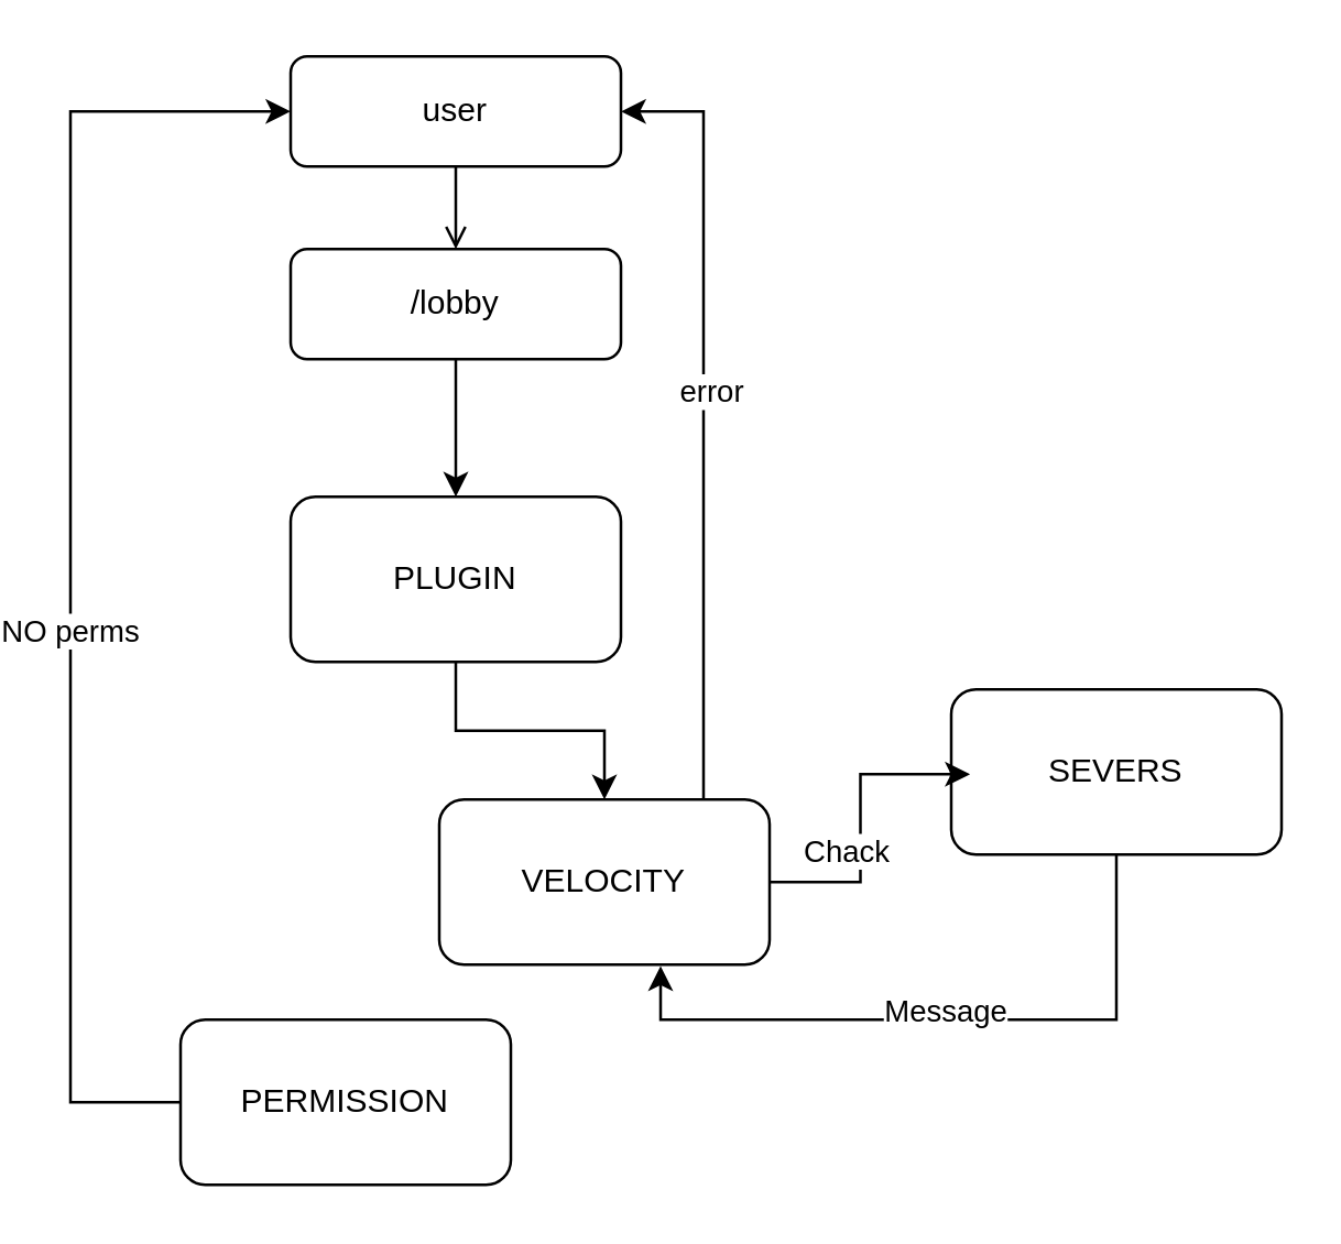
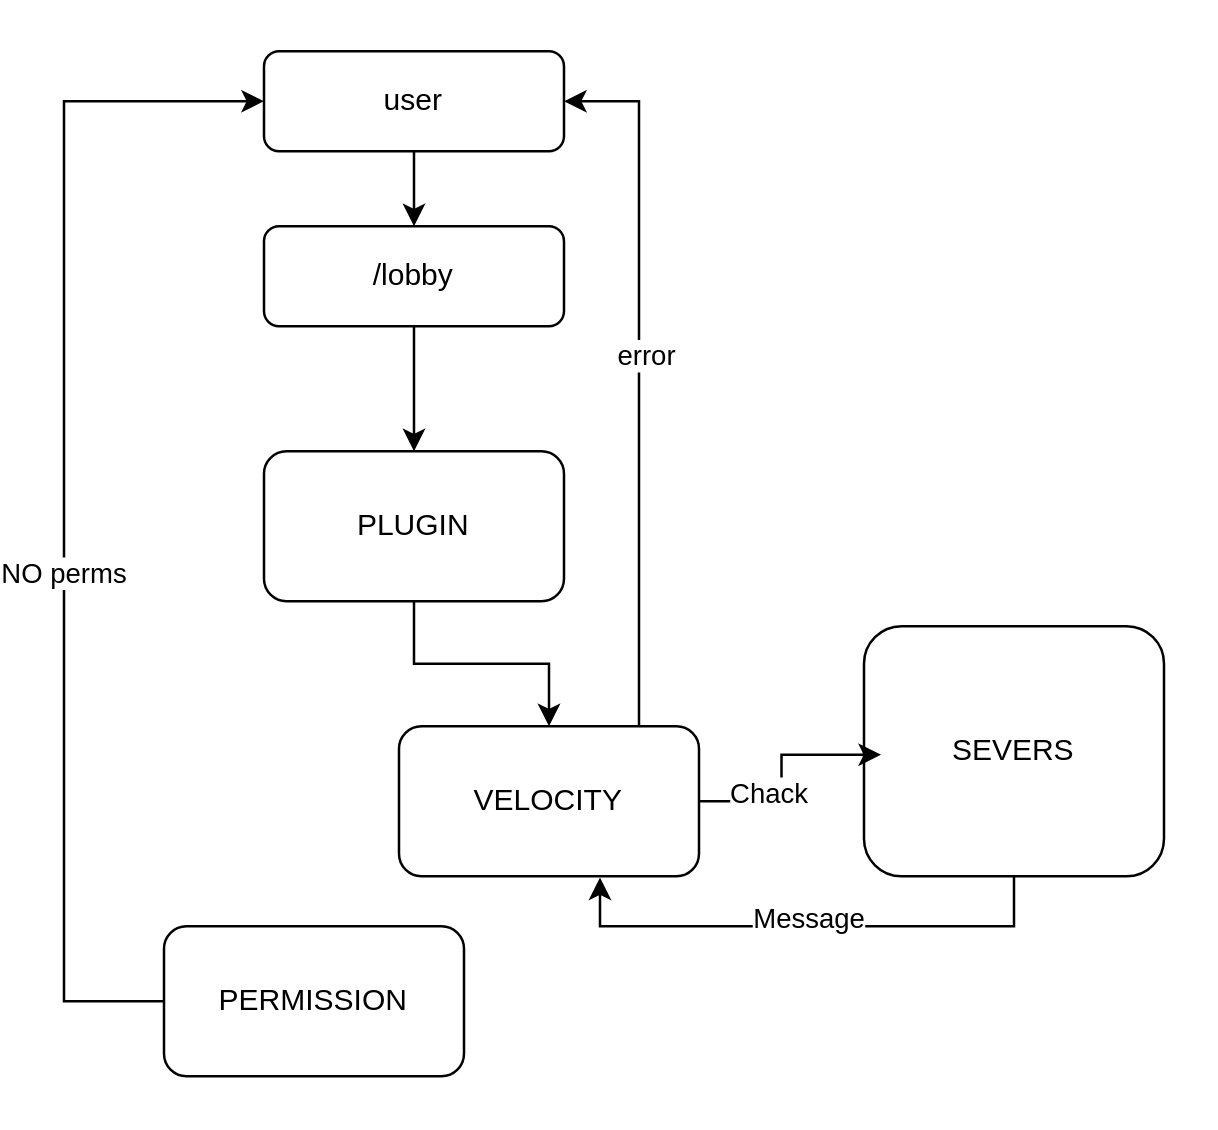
  <mxCell id="0" />
  <mxCell id="1" parent="0" />
  <mxCell id="2" value="" style="edgeStyle=orthogonalEdgeStyle;rounded=0;orthogonalLoop=1;jettySize=auto;html=1;" edge="1" parent="1" source="3" target="5"><mxGeometry relative="1" as="geometry" /></mxCell>
  <mxCell id="3" value="/lobby" style="rounded=1;whiteSpace=wrap;html=1;" vertex="1" parent="1"><mxGeometry x="100" y="90" width="120" height="40" as="geometry" /></mxCell>
  <mxCell id="4" style="edgeStyle=orthogonalEdgeStyle;rounded=0;orthogonalLoop=1;jettySize=auto;html=1;" edge="1" parent="1" source="5" target="8"><mxGeometry relative="1" as="geometry" /></mxCell>
  <mxCell id="5" value="PLUGIN" style="rounded=1;whiteSpace=wrap;html=1;" vertex="1" parent="1"><mxGeometry x="100" y="180" width="120" height="60" as="geometry" /></mxCell>
  <mxCell id="6" style="edgeStyle=orthogonalEdgeStyle;rounded=0;orthogonalLoop=1;jettySize=auto;html=1;" edge="1" parent="1"><mxGeometry relative="1" as="geometry"><mxPoint x="250.004" y="290" as="sourcePoint" /><mxPoint x="220" y="40" as="targetPoint" /><Array as="points"><mxPoint x="250" y="40" /></Array></mxGeometry></mxCell>
  <mxCell id="7" value="error" style="edgeLabel;html=1;align=center;verticalAlign=middle;resizable=0;points=[];" vertex="1" connectable="0" parent="6"><mxGeometry x="0.059" y="-2" relative="1" as="geometry"><mxPoint as="offset" /></mxGeometry></mxCell>
  <mxCell id="8" value="VELOCITY" style="rounded=1;whiteSpace=wrap;html=1;" vertex="1" parent="1"><mxGeometry x="154" y="290" width="120" height="60" as="geometry" /></mxCell>
  <mxCell id="9" style="edgeStyle=orthogonalEdgeStyle;rounded=0;orthogonalLoop=1;jettySize=auto;html=1;entryX=0.67;entryY=1.008;entryDx=0;entryDy=0;entryPerimeter=0;" edge="1" parent="1" source="11" target="8"><mxGeometry relative="1" as="geometry"><mxPoint x="400" y="390" as="targetPoint" /><Array as="points"><mxPoint x="400" y="370" /><mxPoint x="234" y="370" /></Array></mxGeometry></mxCell>
  <mxCell id="10" value="Message" style="edgeLabel;html=1;align=center;verticalAlign=middle;resizable=0;points=[];" vertex="1" connectable="0" parent="9"><mxGeometry x="0.002" y="-4" relative="1" as="geometry"><mxPoint as="offset" /></mxGeometry></mxCell>
- <mxCell id="11" value="SEVERS" style="rounded=1;whiteSpace=wrap;html=1;" vertex="1" parent="1"><mxGeometry x="340" y="250" width="120" height="60" as="geometry" /></mxCell>
+ <mxCell id="11" value="SEVERS" style="rounded=1;whiteSpace=wrap;html=1;" vertex="1" parent="1"><mxGeometry x="340" y="250" width="120" height="100" as="geometry" /></mxCell>
  <mxCell id="12" style="edgeStyle=orthogonalEdgeStyle;rounded=0;orthogonalLoop=1;jettySize=auto;html=1;entryX=0.057;entryY=0.514;entryDx=0;entryDy=0;entryPerimeter=0;" edge="1" parent="1" source="8" target="11"><mxGeometry relative="1" as="geometry" /></mxCell>
  <mxCell id="13" value="Chack" style="edgeLabel;html=1;align=center;verticalAlign=middle;resizable=0;points=[];" vertex="1" connectable="0" parent="12"><mxGeometry x="-0.192" y="6" relative="1" as="geometry"><mxPoint as="offset" /></mxGeometry></mxCell>
  <mxCell id="14" style="edgeStyle=orthogonalEdgeStyle;rounded=0;orthogonalLoop=1;jettySize=auto;html=1;" edge="1" parent="1" source="16"><mxGeometry relative="1" as="geometry"><mxPoint x="100" y="40" as="targetPoint" /><Array as="points"><mxPoint x="20" y="400" /><mxPoint x="20" y="40" /><mxPoint x="100" y="40" /></Array></mxGeometry></mxCell>
  <mxCell id="15" value="NO perms" style="edgeLabel;html=1;align=center;verticalAlign=middle;resizable=0;points=[];" vertex="1" connectable="0" parent="14"><mxGeometry x="-0.116" y="1" relative="1" as="geometry"><mxPoint as="offset" /></mxGeometry></mxCell>
  <mxCell id="16" value="PERMISSION" style="rounded=1;whiteSpace=wrap;html=1;" vertex="1" parent="1"><mxGeometry x="60" y="370" width="120" height="60" as="geometry" /></mxCell>
- <mxCell id="17" value="" style="edgeStyle=orthogonalEdgeStyle;rounded=0;orthogonalLoop=1;jettySize=auto;html=1;endArrow=open;" edge="1" parent="1" source="18" target="3"><mxGeometry relative="1" as="geometry" /></mxCell>
+ <mxCell id="17" value="" style="edgeStyle=orthogonalEdgeStyle;rounded=0;orthogonalLoop=1;jettySize=auto;html=1;" edge="1" parent="1" source="18" target="3"><mxGeometry relative="1" as="geometry" /></mxCell>
  <mxCell id="18" value="user" style="rounded=1;whiteSpace=wrap;html=1;" vertex="1" parent="1"><mxGeometry x="100" y="20" width="120" height="40" as="geometry" /></mxCell>
